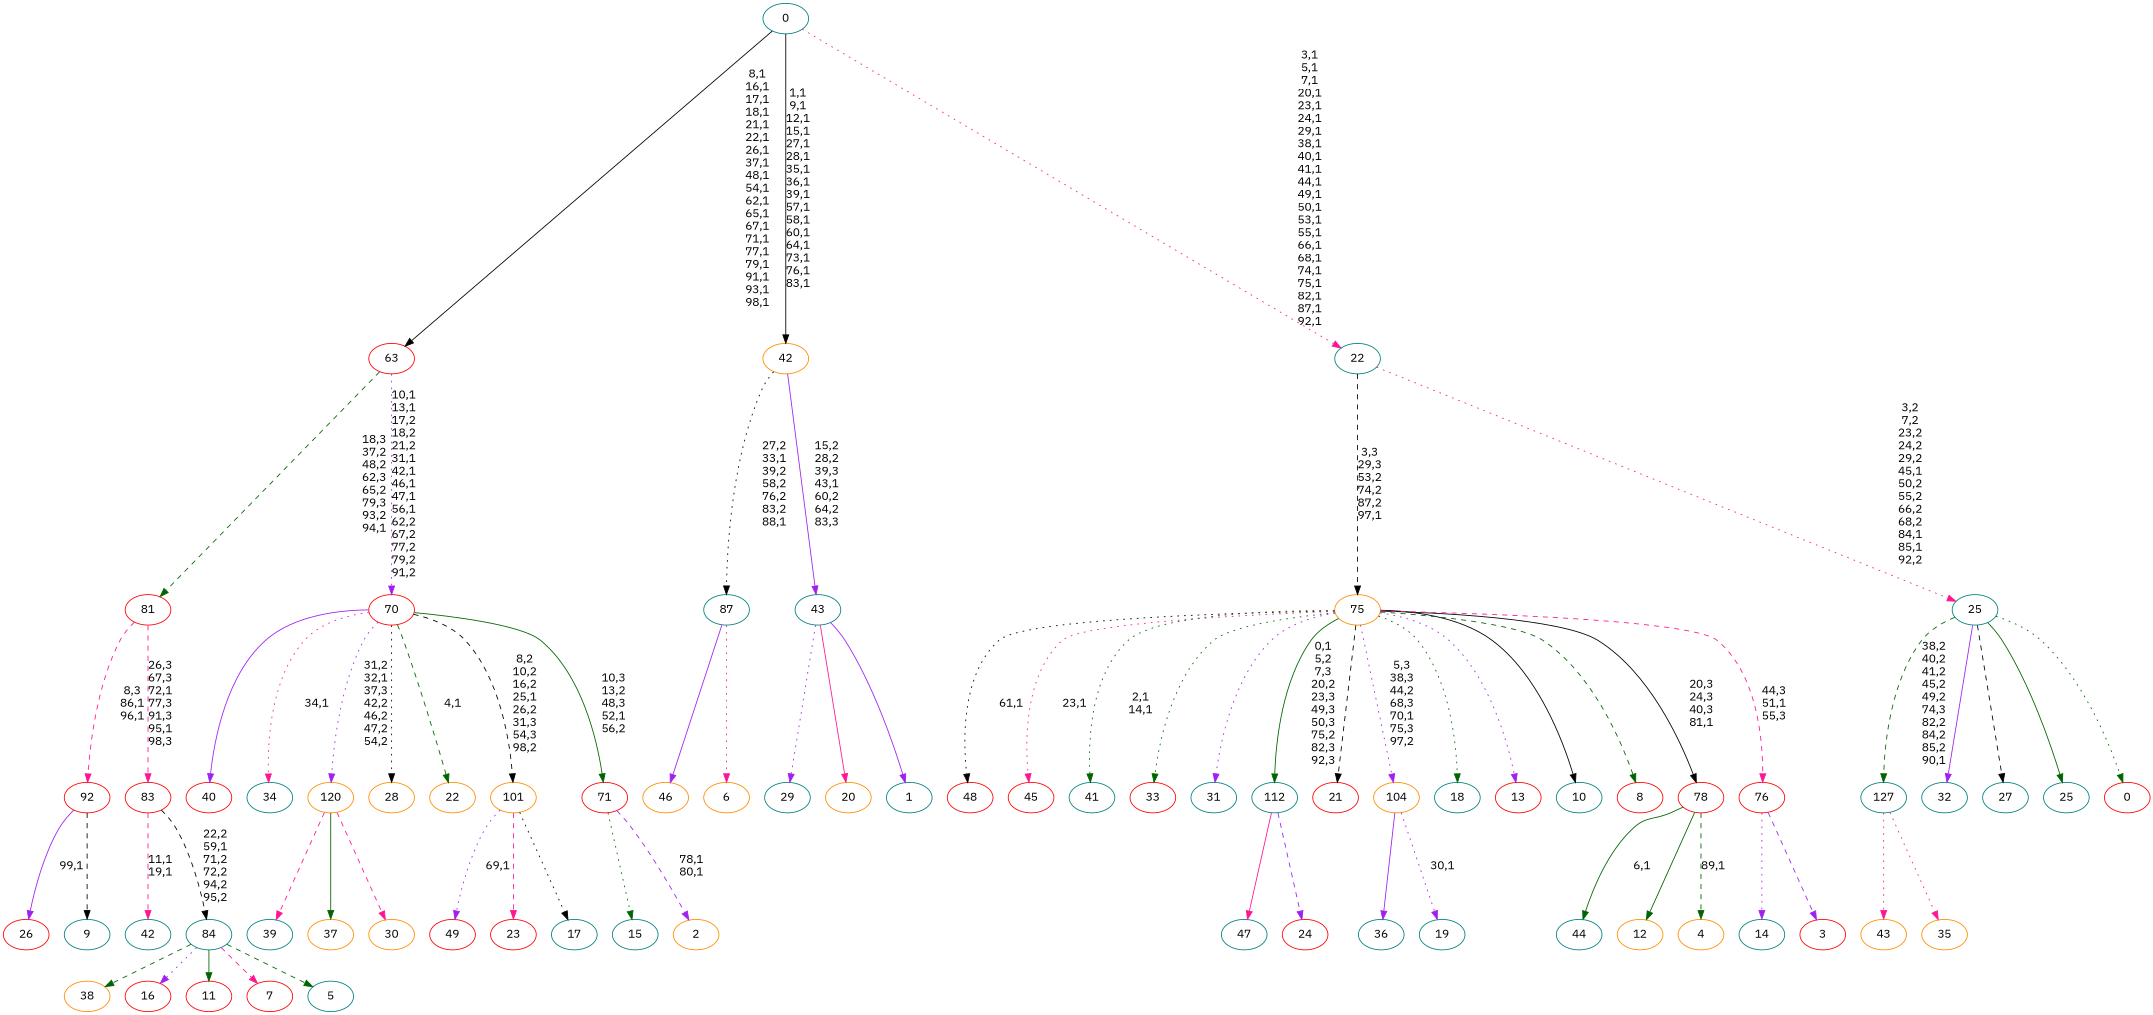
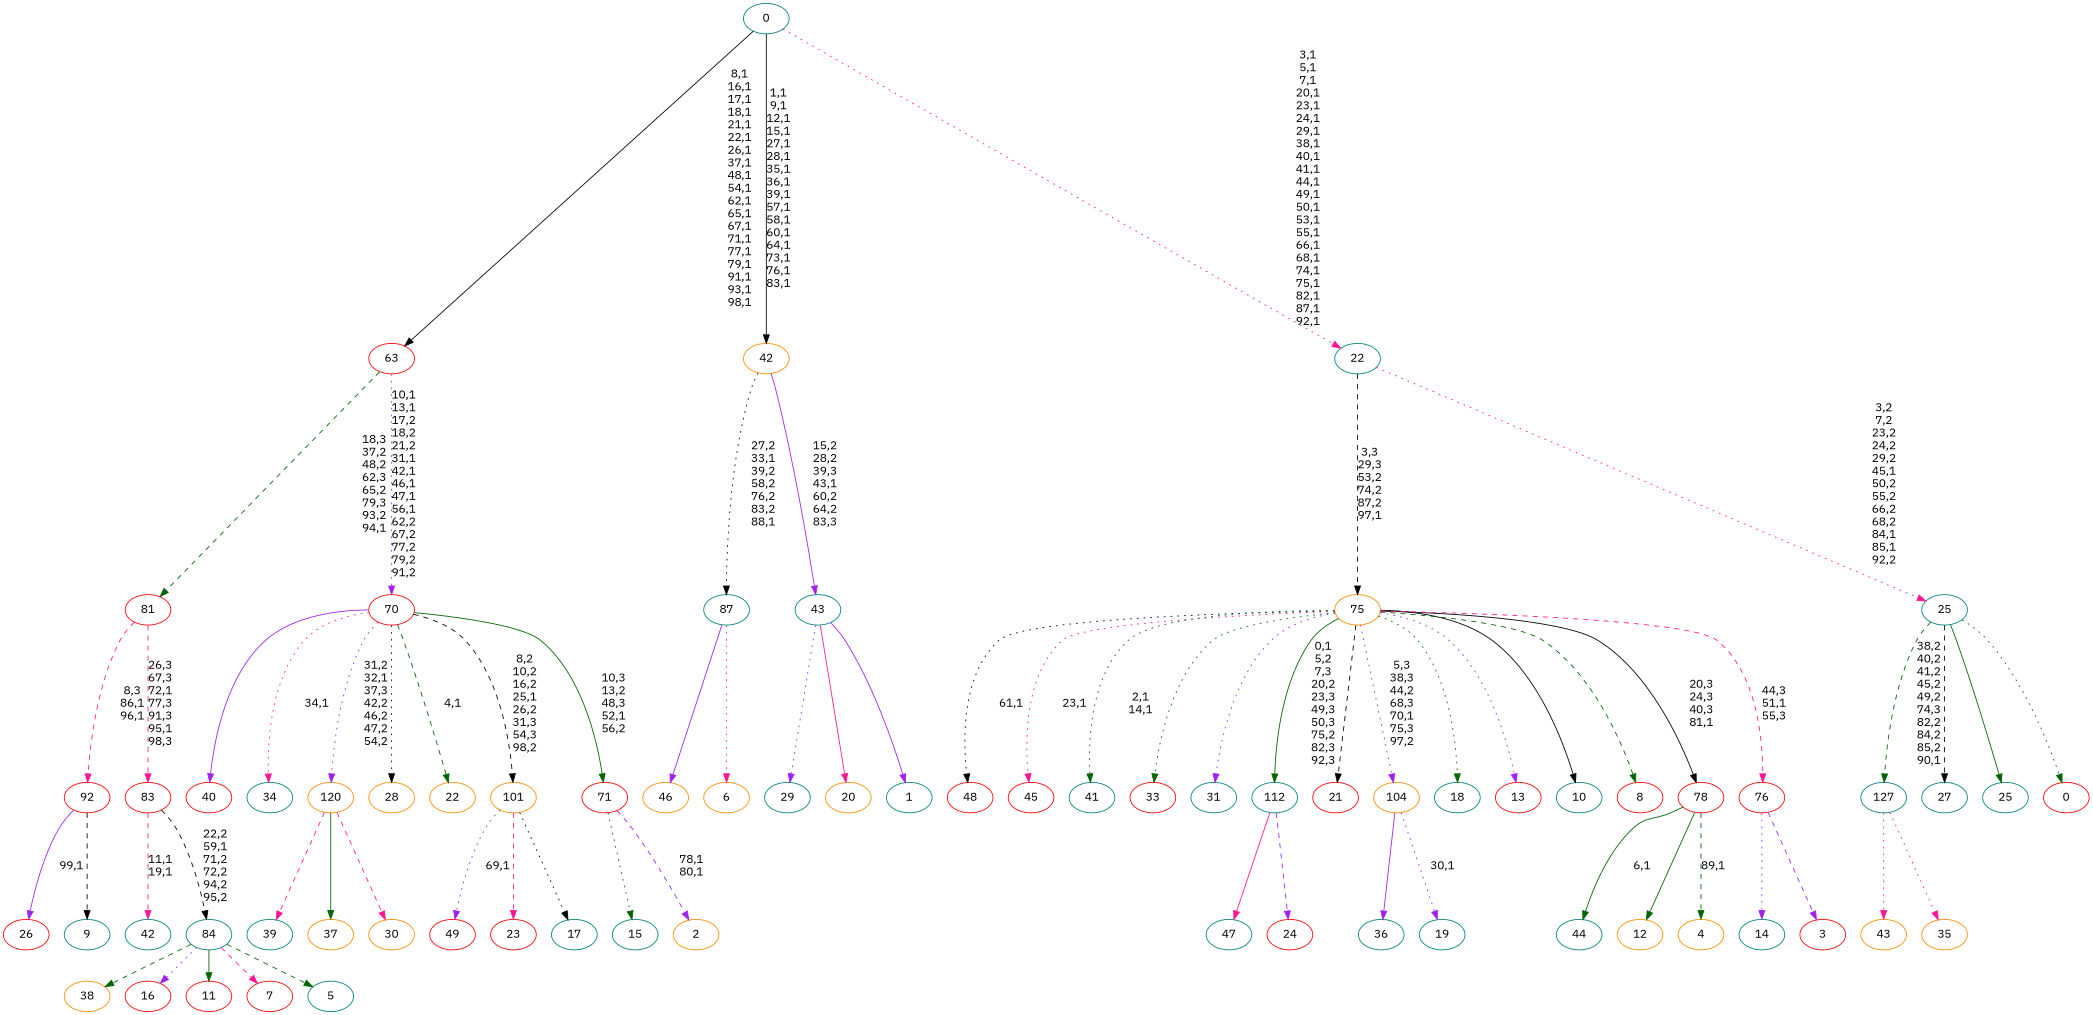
  digraph {
    fontname="IBM Plex Sans"
    node [color=teal fontname="IBM Plex Sans"]
    edge [color=purple fontname="IBM Plex Sans" style=dotted]
    n1 [color=red label=49]
    n2 [color=red label=48]
    n3 [label=47]
    n4 [color=darkorange label=46]
    n5 [color=red label=45]
    n6 [label=44]
    n7 [color=darkorange label=43]
    n8 [label=42]
    n9 [label=41]
    n10 [color=red label=40]
    n11 [label=39]
    n12 [color=darkorange label=38]
    n13 [color=darkorange label=37]
    n14 [label=36]
    n15 [color=darkorange label=35]
    127
    n17 [label=34]
    n18 [color=red label=33]
-   n19 [label=32]
    n20 [label=31]
    n21 [color=darkorange label=30]
    120 [color=darkorange]
    n23 [label=29]
    n24 [color=darkorange label=28]
    n25 [label=27]
    n26 [color=red label=26]
    n27 [label=25]
    n28 [color=red label=24]
    112
    n30 [color=red label=23]
    n31 [color=darkorange label=22]
    n32 [color=red label=21]
    n33 [color=darkorange label=20]
    n34 [label=19]
    104 [color=darkorange]
    n36 [label=18]
    n37 [label=17]
    101 [color=darkorange]
    n39 [color=red label=16]
    n40 [label=15]
    n41 [label=14]
    n42 [color=red label=13]
    n43 [color=darkorange label=12]
    n44 [color=red label=11]
    n45 [label=10]
    n46 [label=9]
    92 [color=red]
    n48 [color=red label=8]
    n49 [color=red label=7]
    n50 [color=darkorange label=6]
    87
    n52 [label=5]
    84
    83 [color=red]
    81 [color=red]
    n56 [color=darkorange label=4]
    78 [color=red]
    n58 [color=red label=3]
    76 [color=red]
    75 [color=darkorange]
    n61 [color=darkorange label=2]
    71 [color=red]
    70 [color=red]
    63 [color=red]
    n65 [label=1]
    43
    42 [color=darkorange]
    n68 [color=red label=0]
    25
    22
    0
    127 -> n7 [color=deeppink]
    127 -> n15 [color=deeppink]
    120 -> n11 [color=deeppink style=dashed]
    120 -> n13 [color=darkgreen style=solid]
    120 -> n21 [color=deeppink style=dashed]
    112 -> n3 [color=deeppink style=solid]
    112 -> n28 [style=dashed]
    104 -> n14 [style=solid]
    104 -> n34 [label="30,1"]
    101 -> n1 [label="69,1"]
    101 -> n30 [color=deeppink style=dashed]
    101 -> n37 [color=black]
    92 -> n26 [label="99,1" style=solid]
    92 -> n46 [color=black style=dashed]
    87 -> n4 [style=solid]
    87 -> n50 [color=deeppink]
    84 -> n12 [color=darkgreen style=dashed]
    84 -> n39
    84 -> n44 [color=darkgreen style=solid]
    84 -> n49 [color=deeppink style=dashed]
    84 -> n52 [color=darkgreen style=dashed]
    83 -> n8 [color=deeppink label="11,1\n19,1" style=dashed]
    83 -> 84 [color=black label="22,2\n59,1\n71,2\n72,2\n94,2\n95,2" style=dashed]
    81 -> 92 [color=deeppink label="8,3\n86,1\n96,1" style=dashed]
    81 -> 83 [color=deeppink label="26,3\n67,3\n72,1\n77,3\n91,3\n95,1\n98,3" style=dashed]
    78 -> n6 [color=darkgreen label="6,1" style=solid]
    78 -> n43 [color=darkgreen style=solid]
    78 -> n56 [color=darkgreen label="89,1" style=dashed]
    76 -> n41
    76 -> n58 [style=dashed]
    75 -> n2 [color=black label="61,1"]
    75 -> n5 [color=deeppink label="23,1"]
    75 -> n9 [color=darkgreen label="2,1\n14,1"]
    75 -> n18 [color=darkgreen]
    75 -> n20
    75 -> 112 [color=darkgreen label="0,1\n5,2\n7,3\n20,2\n23,3\n49,3\n50,3\n75,2\n82,3\n92,3" style=solid]
    75 -> n32 [color=black style=dashed]
    75 -> 104 [label="5,3\n38,3\n44,2\n68,3\n70,1\n75,3\n97,2"]
    75 -> n36 [color=darkgreen]
    75 -> n42
    75 -> n45 [color=black style=solid]
    75 -> n48 [color=darkgreen style=dashed]
    75 -> 78 [color=black label="20,3\n24,3\n40,3\n81,1" style=solid]
    75 -> 76 [color=deeppink label="44,3\n51,1\n55,3" style=dashed]
    71 -> n40 [color=darkgreen]
    71 -> n61 [label="78,1\n80,1" style=dashed]
    70 -> n10 [style=solid]
    70 -> n17 [color=deeppink label="34,1"]
    70 -> 120 [label="31,2\n32,1\n37,3\n42,2\n46,2\n47,2\n54,2"]
    70 -> n24 [color=black]
    70 -> n31 [color=darkgreen label="4,1" style=dashed]
    70 -> 101 [color=black label="8,2\n10,2\n16,2\n25,1\n26,2\n31,3\n54,3\n98,2" style=dashed]
    70 -> 71 [color=darkgreen label="10,3\n13,2\n48,3\n52,1\n56,2" style=solid]
    63 -> 81 [color=darkgreen label="18,3\n37,2\n48,2\n62,3\n65,2\n79,3\n93,2\n94,1" style=dashed]
    63 -> 70 [label="10,1\n13,1\n17,2\n18,2\n21,2\n31,1\n42,1\n46,1\n47,1\n56,1\n62,2\n67,2\n77,2\n79,2\n91,2"]
    43 -> n23
    43 -> n33 [color=deeppink style=solid]
    43 -> n65 [style=solid]
    42 -> 87 [color=black label="27,2\n33,1\n39,2\n58,2\n76,2\n83,2\n88,1"]
    42 -> 43 [label="15,2\n28,2\n39,3\n43,1\n60,2\n64,2\n83,3" style=solid]
    25 -> 127 [color=darkgreen label="38,2\n40,2\n41,2\n45,2\n49,2\n74,3\n82,2\n84,2\n85,2\n90,1" style=dashed]
-   25 -> n19 [style=solid]
    25 -> n25 [color=black style=dashed]
    25 -> n27 [color=darkgreen style=solid]
    25 -> n68 [color=darkgreen]
    22 -> 75 [color=black label="3,3\n29,3\n53,2\n74,2\n87,2\n97,1" style=dashed]
    22 -> 25 [color=deeppink label="3,2\n7,2\n23,2\n24,2\n29,2\n45,1\n50,2\n55,2\n66,2\n68,2\n84,1\n85,1\n92,2"]
    0 -> 63 [color=black label="8,1\n16,1\n17,1\n18,1\n21,1\n22,1\n26,1\n37,1\n48,1\n54,1\n62,1\n65,1\n67,1\n71,1\n77,1\n79,1\n91,1\n93,1\n98,1" style=solid]
    0 -> 42 [color=black label="1,1\n9,1\n12,1\n15,1\n27,1\n28,1\n35,1\n36,1\n39,1\n57,1\n58,1\n60,1\n64,1\n73,1\n76,1\n83,1" style=solid]
    0 -> 22 [color=deeppink label="3,1\n5,1\n7,1\n20,1\n23,1\n24,1\n29,1\n38,1\n40,1\n41,1\n44,1\n49,1\n50,1\n53,1\n55,1\n66,1\n68,1\n74,1\n75,1\n82,1\n87,1\n92,1"]
  }
